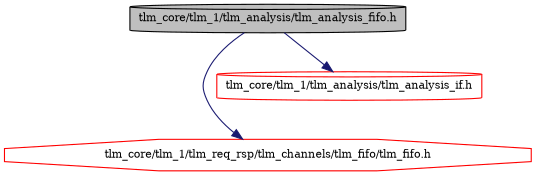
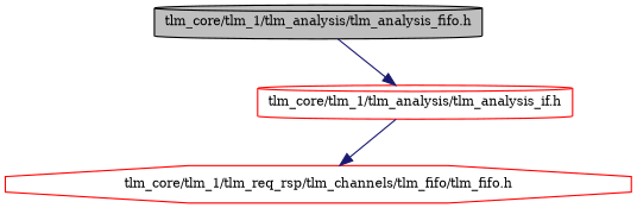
  digraph {
    fontname="DejaVu Serif"
    node [color=red fillcolor=white fontname="DejaVu Serif" fontsize=10 shape=cylinder style=filled]
    edge [color=midnightblue fontname="DejaVu Serif" fontsize=10 labelfontname=FreeSans labelfontsize=10 style=solid]
    n1 [color=black fillcolor=grey75 fontcolor=black height=0.2 label="tlm_core/tlm_1/tlm_analysis/tlm_analysis_fifo.h" width=0.4]
    n2 [height=0.2 label="tlm_core/tlm_1/tlm_req_rsp/tlm_channels/tlm_fifo/tlm_fifo.h" shape=octagon width=0.4]
    n3 [height=0.2 label="tlm_core/tlm_1/tlm_analysis/tlm_analysis_if.h" width=0.4]
-   n1 -> n2
+   n3 -> n2
    n1 -> n3
  }
